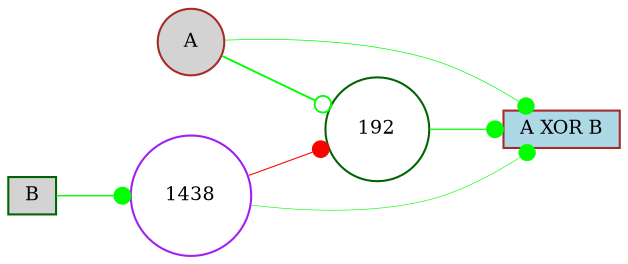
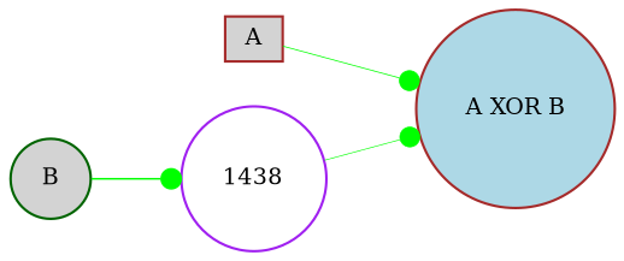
  digraph {
    rankdir=LR
    node [color=brown fillcolor=lightgray fontsize=9 shape=circle style=filled]
    edge [arrowhead=dot color=green style=solid]
-   A [height=0.2 width=0.2]
-   "A XOR B" [fillcolor=lightblue height=0.2 shape=box width=0.2]
-   192 [color=darkgreen fillcolor=white height=0.2 width=0.2]
-   B [color=darkgreen height=0.2 shape=box width=0.2]
+   A [height=0.2 shape=box width=0.2]
+   "A XOR B" [fillcolor=lightblue height=0.2 width=0.2]
+   B [color=darkgreen height=0.2 width=0.2]
    n5 [color=purple fillcolor=white height=0.2 label=1438 width=0.2]
    A -> "A XOR B" [penwidth=0.34680871765099475]
-   A -> 192 [arrowhead=odot penwidth=0.9142112433621438]
-   192 -> "A XOR B" [penwidth=0.5621156038685498]
    B -> n5 [penwidth=0.6758532545786662]
    n5 -> "A XOR B" [penwidth=0.29070073347261915]
-   n5 -> 192 [color=red penwidth=0.5184930690100364]
  }
